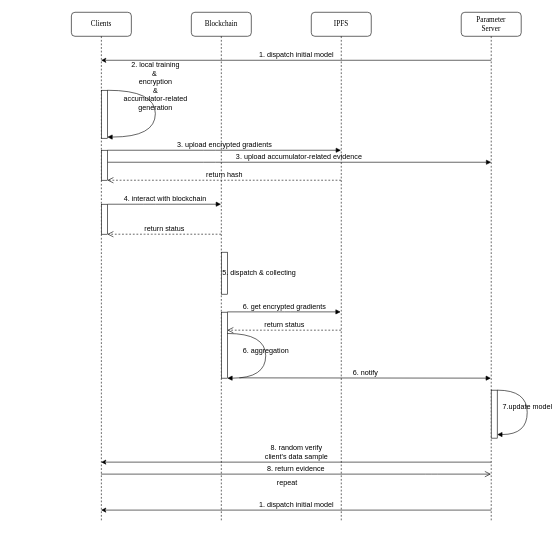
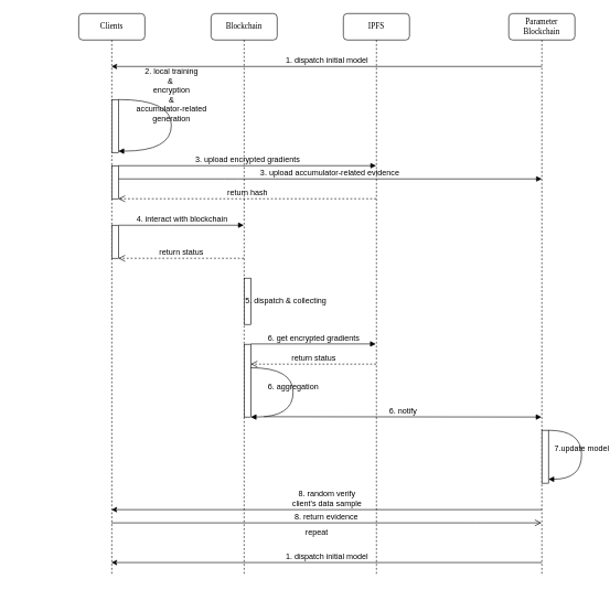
  <mxCell id="0" />
  <mxCell id="1" parent="0" />
  <mxCell id="2" value="Blockchain" style="shape=umlLifeline;perimeter=lifelinePerimeter;whiteSpace=wrap;html=1;container=1;collapsible=0;recursiveResize=0;outlineConnect=0;rounded=1;shadow=0;comic=0;labelBackgroundColor=none;strokeColor=#000000;strokeWidth=1;fillColor=#FFFFFF;fontFamily=Verdana;fontSize=12;fontColor=#000000;align=center;" parent="1" vertex="1"><mxGeometry x="318" y="20" width="100" height="850" as="geometry" /></mxCell>
  <mxCell id="3" value="IPFS" style="shape=umlLifeline;perimeter=lifelinePerimeter;whiteSpace=wrap;html=1;container=1;collapsible=0;recursiveResize=0;outlineConnect=0;rounded=1;shadow=0;comic=0;labelBackgroundColor=none;strokeColor=#000000;strokeWidth=1;fillColor=#FFFFFF;fontFamily=Verdana;fontSize=12;fontColor=#000000;align=center;" parent="1" vertex="1"><mxGeometry x="518" y="20" width="100" height="850" as="geometry" /></mxCell>
- <mxCell id="4" value="Parameter&lt;br&gt;Server" style="shape=umlLifeline;perimeter=lifelinePerimeter;whiteSpace=wrap;html=1;container=1;collapsible=0;recursiveResize=0;outlineConnect=0;rounded=1;shadow=0;comic=0;labelBackgroundColor=none;strokeColor=#000000;strokeWidth=1;fillColor=#FFFFFF;fontFamily=Verdana;fontSize=12;fontColor=#000000;align=center;" parent="1" vertex="1"><mxGeometry x="768" y="20" width="100" height="850" as="geometry" /></mxCell>
+ <mxCell id="4" value="Parameter&lt;br&gt;Blockchain" style="shape=umlLifeline;perimeter=lifelinePerimeter;whiteSpace=wrap;html=1;container=1;collapsible=0;recursiveResize=0;outlineConnect=0;rounded=1;shadow=0;comic=0;labelBackgroundColor=none;strokeColor=#000000;strokeWidth=1;fillColor=#FFFFFF;fontFamily=Verdana;fontSize=12;fontColor=#000000;align=center;" parent="1" vertex="1"><mxGeometry x="768" y="20" width="100" height="850" as="geometry" /></mxCell>
  <mxCell id="5" value="Clients" style="shape=umlLifeline;perimeter=lifelinePerimeter;whiteSpace=wrap;html=1;container=1;collapsible=0;recursiveResize=0;outlineConnect=0;rounded=1;shadow=0;comic=0;labelBackgroundColor=none;strokeColor=#000000;strokeWidth=1;fillColor=#FFFFFF;fontFamily=Verdana;fontSize=12;fontColor=#000000;align=center;" parent="1" vertex="1"><mxGeometry x="118" y="20" width="100" height="850" as="geometry" /></mxCell>
  <mxCell id="6" value="" style="html=1;points=[];perimeter=orthogonalPerimeter;rounded=0;shadow=0;comic=0;labelBackgroundColor=none;strokeColor=#000000;strokeWidth=1;fillColor=#FFFFFF;fontFamily=Verdana;fontSize=12;fontColor=#000000;align=center;" vertex="1" parent="5"><mxGeometry x="50" y="130" width="10" height="80" as="geometry" /></mxCell>
  <mxCell id="7" value="&lt;font face=&quot;Helvetica&quot;&gt;2. local training&lt;br&gt;&amp;amp;&amp;nbsp;&lt;br&gt;encryption&lt;br&gt;&amp;amp;&lt;br&gt;accumulator-related&lt;br&gt;generation&lt;br&gt;&lt;/font&gt;" style="html=1;verticalAlign=bottom;endArrow=block;labelBackgroundColor=none;fontFamily=Verdana;fontSize=12;elbow=vertical;edgeStyle=orthogonalEdgeStyle;curved=1;entryX=1;entryY=0.975;entryPerimeter=0;exitX=1.038;exitY=0.345;exitPerimeter=0;entryDx=0;entryDy=0;" edge="1" parent="5" target="6"><mxGeometry relative="1" as="geometry"><mxPoint x="60" y="130" as="sourcePoint" /><mxPoint x="70" y="168" as="targetPoint" /><Array as="points"><mxPoint x="140" y="130" /><mxPoint x="140" y="208" /></Array></mxGeometry></mxCell>
  <mxCell id="8" value="" style="html=1;points=[];perimeter=orthogonalPerimeter;rounded=0;shadow=0;comic=0;labelBackgroundColor=none;strokeColor=#000000;strokeWidth=1;fillColor=#FFFFFF;fontFamily=Verdana;fontSize=12;fontColor=#000000;align=center;" vertex="1" parent="5"><mxGeometry x="50" y="230" width="10" height="50" as="geometry" /></mxCell>
  <mxCell id="9" value="" style="html=1;points=[];perimeter=orthogonalPerimeter;rounded=0;shadow=0;comic=0;labelBackgroundColor=none;strokeColor=#000000;strokeWidth=1;fillColor=#FFFFFF;fontFamily=Verdana;fontSize=12;fontColor=#000000;align=center;" vertex="1" parent="5"><mxGeometry x="50" y="320" width="10" height="50" as="geometry" /></mxCell>
  <mxCell id="10" value="&lt;font style=&quot;font-size: 12px&quot;&gt;1. dispatch initial model&lt;/font&gt;" style="endArrow=classic;html=1;labelPosition=center;verticalLabelPosition=top;align=center;verticalAlign=bottom;" edge="1" parent="1" target="5"><mxGeometry width="50" height="50" relative="1" as="geometry"><mxPoint x="818" y="100" as="sourcePoint" /><mxPoint x="178" y="100" as="targetPoint" /></mxGeometry></mxCell>
  <mxCell id="11" value="&lt;font face=&quot;Helvetica&quot;&gt;3. upload encrypted gradients&lt;/font&gt;" style="html=1;verticalAlign=bottom;endArrow=block;labelBackgroundColor=none;fontFamily=Verdana;fontSize=12;edgeStyle=elbowEdgeStyle;elbow=vertical;" edge="1" parent="1" target="3"><mxGeometry relative="1" as="geometry"><mxPoint x="178" y="250" as="sourcePoint" /><mxPoint x="368" y="250" as="targetPoint" /></mxGeometry></mxCell>
  <mxCell id="12" value="&lt;font face=&quot;Helvetica&quot;&gt;return hash&lt;br&gt;&lt;/font&gt;" style="html=1;verticalAlign=bottom;endArrow=open;dashed=1;endSize=8;labelBackgroundColor=none;fontFamily=Verdana;fontSize=12;edgeStyle=elbowEdgeStyle;elbow=vertical;" edge="1" parent="1" source="3"><mxGeometry relative="1" as="geometry"><mxPoint x="178" y="300" as="targetPoint" /><Array as="points"><mxPoint x="488" y="300" /><mxPoint x="20.5" y="290" /></Array><mxPoint x="530.5" y="290" as="sourcePoint" /></mxGeometry></mxCell>
  <mxCell id="13" value="&lt;font face=&quot;Helvetica&quot;&gt;3. upload accumulator-related evidence&amp;nbsp;&lt;/font&gt;" style="html=1;verticalAlign=bottom;endArrow=block;labelBackgroundColor=none;fontFamily=Verdana;fontSize=12;edgeStyle=elbowEdgeStyle;elbow=vertical;" edge="1" parent="1"><mxGeometry relative="1" as="geometry"><mxPoint x="178.5" y="270" as="sourcePoint" /><mxPoint x="818" y="270" as="targetPoint" /><Array as="points"><mxPoint x="348.5" y="270" /></Array></mxGeometry></mxCell>
  <mxCell id="14" value="&lt;font face=&quot;Helvetica&quot;&gt;4. interact with blockchain&lt;/font&gt;" style="html=1;verticalAlign=bottom;endArrow=block;labelBackgroundColor=none;fontFamily=Verdana;fontSize=12;edgeStyle=elbowEdgeStyle;elbow=vertical;" edge="1" parent="1" target="2"><mxGeometry relative="1" as="geometry"><mxPoint x="178.5" y="340" as="sourcePoint" /><mxPoint x="568" y="340" as="targetPoint" /></mxGeometry></mxCell>
  <mxCell id="15" value="&lt;font face=&quot;Helvetica&quot;&gt;return status&lt;br&gt;&lt;/font&gt;" style="html=1;verticalAlign=bottom;endArrow=open;dashed=1;endSize=8;labelBackgroundColor=none;fontFamily=Verdana;fontSize=12;edgeStyle=elbowEdgeStyle;elbow=vertical;" edge="1" parent="1" source="2"><mxGeometry relative="1" as="geometry"><mxPoint x="178" y="390" as="targetPoint" /><Array as="points"><mxPoint x="248" y="390" /><mxPoint x="488" y="390" /><mxPoint x="20.5" y="380" /></Array><mxPoint x="567.5" y="390" as="sourcePoint" /></mxGeometry></mxCell>
  <mxCell id="16" value="&lt;font face=&quot;Helvetica&quot;&gt;5. dispatch &amp;amp; collecting&lt;/font&gt;" style="html=1;points=[];perimeter=orthogonalPerimeter;rounded=0;shadow=0;comic=0;labelBackgroundColor=none;strokeColor=#000000;strokeWidth=1;fillColor=#FFFFFF;fontFamily=Verdana;fontSize=12;fontColor=#000000;align=left;verticalAlign=middle;horizontal=1;" vertex="1" parent="1"><mxGeometry x="368" y="420" width="10" height="70" as="geometry" /></mxCell>
  <mxCell id="17" value="" style="html=1;points=[];perimeter=orthogonalPerimeter;rounded=0;shadow=0;comic=0;labelBackgroundColor=none;strokeColor=#000000;strokeWidth=1;fillColor=#FFFFFF;fontFamily=Verdana;fontSize=12;fontColor=#000000;align=left;verticalAlign=middle;horizontal=1;" vertex="1" parent="1"><mxGeometry x="368" y="520" width="10" height="110" as="geometry" /></mxCell>
  <mxCell id="18" value="&lt;font face=&quot;Helvetica&quot;&gt;6. get encrypted gradients&lt;/font&gt;" style="html=1;verticalAlign=bottom;endArrow=block;labelBackgroundColor=none;fontFamily=Verdana;fontSize=12;edgeStyle=elbowEdgeStyle;elbow=horizontal;" edge="1" parent="1"><mxGeometry relative="1" as="geometry"><mxPoint x="378" y="519.5" as="sourcePoint" /><mxPoint x="567" y="519.5" as="targetPoint" /></mxGeometry></mxCell>
  <mxCell id="19" value="&lt;font face=&quot;Helvetica&quot;&gt;return status&lt;br&gt;&lt;/font&gt;" style="html=1;verticalAlign=bottom;endArrow=open;dashed=1;endSize=8;labelBackgroundColor=none;fontFamily=Verdana;fontSize=12;edgeStyle=elbowEdgeStyle;elbow=vertical;" edge="1" parent="1"><mxGeometry relative="1" as="geometry"><mxPoint x="378" y="550" as="targetPoint" /><Array as="points"><mxPoint x="448" y="550" /><mxPoint x="688" y="550" /><mxPoint x="220.5" y="540" /></Array><mxPoint x="567.5" y="550" as="sourcePoint" /></mxGeometry></mxCell>
  <mxCell id="20" value="&lt;font face=&quot;Helvetica&quot;&gt;6. aggregation&lt;/font&gt;" style="html=1;verticalAlign=bottom;endArrow=block;labelBackgroundColor=none;fontFamily=Verdana;fontSize=12;elbow=vertical;edgeStyle=orthogonalEdgeStyle;curved=1;exitX=1.066;exitY=0.713;exitPerimeter=0;" edge="1" parent="1"><mxGeometry relative="1" as="geometry"><mxPoint x="378" y="555.5" as="sourcePoint" /><mxPoint x="378" y="630" as="targetPoint" /><Array as="points"><mxPoint x="442" y="556" /><mxPoint x="442" y="630" /></Array></mxGeometry></mxCell>
  <mxCell id="21" value="&lt;font face=&quot;Helvetica&quot;&gt;6. notify&lt;br&gt;&lt;/font&gt;" style="html=1;verticalAlign=bottom;endArrow=block;labelBackgroundColor=none;fontFamily=Verdana;fontSize=12;edgeStyle=elbowEdgeStyle;elbow=vertical;" edge="1" parent="1" target="4"><mxGeometry relative="1" as="geometry"><mxPoint x="398" y="629.5" as="sourcePoint" /><mxPoint x="587" y="629.5" as="targetPoint" /></mxGeometry></mxCell>
  <mxCell id="22" value="" style="html=1;points=[];perimeter=orthogonalPerimeter;rounded=0;shadow=0;comic=0;labelBackgroundColor=none;strokeColor=#000000;strokeWidth=1;fillColor=#FFFFFF;fontFamily=Verdana;fontSize=12;fontColor=#000000;align=left;verticalAlign=middle;horizontal=1;" vertex="1" parent="1"><mxGeometry x="818" y="650" width="10" height="80" as="geometry" /></mxCell>
  <mxCell id="23" value="&lt;font face=&quot;Helvetica&quot;&gt;7.update model&lt;br&gt;&lt;/font&gt;" style="html=1;verticalAlign=bottom;endArrow=block;labelBackgroundColor=none;fontFamily=Verdana;fontSize=12;elbow=vertical;edgeStyle=orthogonalEdgeStyle;curved=1;exitX=1.066;exitY=0.713;exitPerimeter=0;" edge="1" parent="1"><mxGeometry relative="1" as="geometry"><mxPoint x="828" y="650" as="sourcePoint" /><mxPoint x="828" y="724" as="targetPoint" /><Array as="points"><mxPoint x="878" y="650" /><mxPoint x="878" y="724" /></Array></mxGeometry></mxCell>
  <mxCell id="24" value="&lt;font style=&quot;font-size: 12px&quot;&gt;8. random verify &lt;br&gt;client's data sample&lt;br&gt;&lt;/font&gt;" style="endArrow=classic;html=1;labelPosition=center;verticalLabelPosition=top;align=center;verticalAlign=bottom;" edge="1" parent="1"><mxGeometry width="50" height="50" relative="1" as="geometry"><mxPoint x="818" y="770" as="sourcePoint" /><mxPoint x="167.5" y="770" as="targetPoint" /></mxGeometry></mxCell>
  <mxCell id="25" value="&lt;font style=&quot;font-size: 12px&quot;&gt;1. dispatch initial model&lt;br&gt;&lt;/font&gt;" style="endArrow=classic;html=1;labelPosition=center;verticalLabelPosition=top;align=center;verticalAlign=bottom;" edge="1" parent="1"><mxGeometry width="50" height="50" relative="1" as="geometry"><mxPoint x="818" y="850" as="sourcePoint" /><mxPoint x="167.5" y="850" as="targetPoint" /></mxGeometry></mxCell>
  <mxCell id="26" value="&lt;font face=&quot;Helvetica&quot;&gt;8. return evidence&lt;br&gt;&lt;/font&gt;" style="html=1;verticalAlign=bottom;endArrow=open;dashed=0;endSize=8;labelBackgroundColor=none;fontFamily=Verdana;fontSize=12;edgeStyle=elbowEdgeStyle;elbow=vertical;" edge="1" parent="1" source="5" target="4"><mxGeometry relative="1" as="geometry"><mxPoint x="808" y="800" as="targetPoint" /><Array as="points"><mxPoint x="718" y="790" /><mxPoint x="188" y="800" /><mxPoint x="628" y="790" /><mxPoint x="418" y="810" /><mxPoint x="658" y="810" /><mxPoint x="190.5" y="800" /></Array><mxPoint x="188" y="800" as="sourcePoint" /></mxGeometry></mxCell>
  <mxCell id="27" value="repeat" style="text;html=1;strokeColor=none;fillColor=none;align=center;verticalAlign=middle;whiteSpace=wrap;rounded=0;" vertex="1" parent="1"><mxGeometry x="458" y="795" width="40" height="20" as="geometry" /></mxCell>
